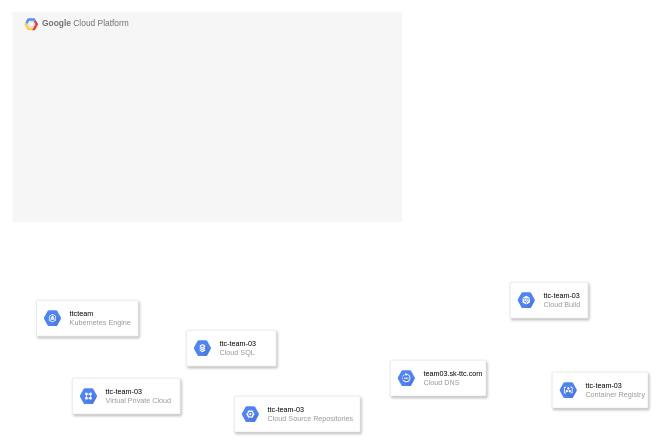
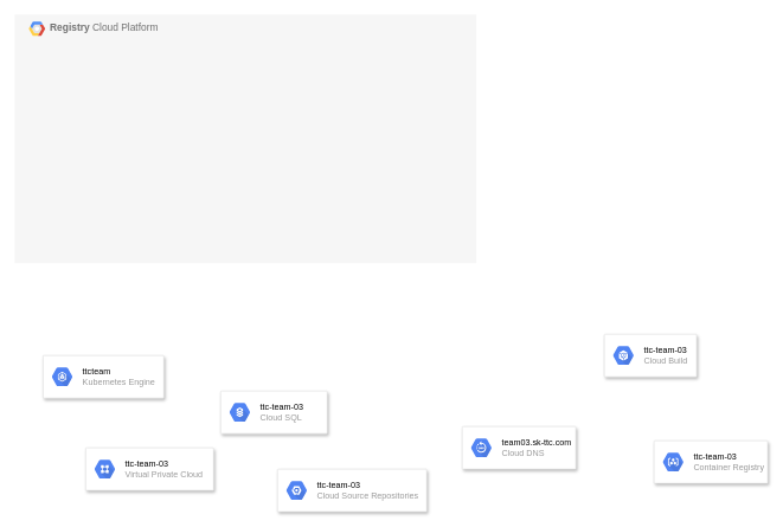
  <mxCell id="0" />
  <mxCell id="1" parent="0" />
- <mxCell id="2" value="&lt;b&gt;Google &lt;/b&gt;Cloud Platform" style="fillColor=#F6F6F6;strokeColor=none;shadow=0;gradientColor=none;fontSize=14;align=left;spacing=10;fontColor=#717171;9E9E9E;verticalAlign=top;spacingTop=-4;fontStyle=0;spacingLeft=40;html=1;" vertex="1" parent="1"><mxGeometry x="20" y="20" width="650" height="350" as="geometry" /></mxCell>
+ <mxCell id="2" value="&lt;b&gt;Registry &lt;/b&gt;Cloud Platform" style="fillColor=#F6F6F6;strokeColor=none;shadow=0;gradientColor=none;fontSize=14;align=left;spacing=10;fontColor=#717171;9E9E9E;verticalAlign=top;spacingTop=-4;fontStyle=0;spacingLeft=40;html=1;" vertex="1" parent="1"><mxGeometry x="20" y="20" width="650" height="350" as="geometry" /></mxCell>
  <mxCell id="3" value="" style="shape=mxgraph.gcp2.google_cloud_platform;fillColor=#F6F6F6;strokeColor=none;shadow=0;gradientColor=none;" vertex="1" parent="2"><mxGeometry width="23" height="20" relative="1" as="geometry"><mxPoint x="20" y="10" as="offset" /></mxGeometry></mxCell>
  <mxCell id="4" value="" style="strokeColor=#dddddd;shadow=1;strokeWidth=1;rounded=1;absoluteArcSize=1;arcSize=2;" vertex="1" parent="1"><mxGeometry x="60" y="500" width="170" height="60" as="geometry" /></mxCell>
  <mxCell id="5" value="&lt;font color=&quot;#000000&quot;&gt;ttcteam&lt;/font&gt;&lt;br&gt;Kubernetes Engine" style="dashed=0;connectable=0;html=1;fillColor=#5184F3;strokeColor=none;shape=mxgraph.gcp2.hexIcon;prIcon=container_engine;part=1;labelPosition=right;verticalLabelPosition=middle;align=left;verticalAlign=middle;spacingLeft=5;fontColor=#999999;fontSize=12;" vertex="1" parent="4"><mxGeometry y="0.5" width="44" height="39" relative="1" as="geometry"><mxPoint x="5" y="-19.5" as="offset" /></mxGeometry></mxCell>
  <mxCell id="6" value="" style="strokeColor=#dddddd;shadow=1;strokeWidth=1;rounded=1;absoluteArcSize=1;arcSize=2;" vertex="1" parent="1"><mxGeometry x="310" y="550" width="150" height="60" as="geometry" /></mxCell>
  <mxCell id="7" value="&lt;font color=&quot;#000000&quot;&gt;ttc-team-03&lt;/font&gt;&lt;br&gt;Cloud SQL" style="dashed=0;connectable=0;html=1;fillColor=#5184F3;strokeColor=none;shape=mxgraph.gcp2.hexIcon;prIcon=cloud_sql;part=1;labelPosition=right;verticalLabelPosition=middle;align=left;verticalAlign=middle;spacingLeft=5;fontColor=#999999;fontSize=12;" vertex="1" parent="6"><mxGeometry y="0.5" width="44" height="39" relative="1" as="geometry"><mxPoint x="5" y="-19.5" as="offset" /></mxGeometry></mxCell>
  <mxCell id="8" value="" style="strokeColor=#dddddd;shadow=1;strokeWidth=1;rounded=1;absoluteArcSize=1;arcSize=2;" vertex="1" parent="1"><mxGeometry x="120" y="630" width="180" height="60" as="geometry" /></mxCell>
  <mxCell id="9" value="&lt;font color=&quot;#000000&quot;&gt;ttc-team-03&lt;/font&gt;&lt;br&gt;Virtual Private Cloud" style="dashed=0;connectable=0;html=1;fillColor=#5184F3;strokeColor=none;shape=mxgraph.gcp2.hexIcon;prIcon=virtual_private_cloud;part=1;labelPosition=right;verticalLabelPosition=middle;align=left;verticalAlign=middle;spacingLeft=5;fontColor=#999999;fontSize=12;" vertex="1" parent="8"><mxGeometry y="0.5" width="44" height="39" relative="1" as="geometry"><mxPoint x="5" y="-19.5" as="offset" /></mxGeometry></mxCell>
  <mxCell id="10" value="" style="strokeColor=#dddddd;shadow=1;strokeWidth=1;rounded=1;absoluteArcSize=1;arcSize=2;" vertex="1" parent="1"><mxGeometry x="650" y="600" width="160" height="60" as="geometry" /></mxCell>
  <mxCell id="11" value="&lt;font color=&quot;#000000&quot;&gt;team03.sk-ttc.com&lt;/font&gt;&lt;br&gt;Cloud  DNS" style="dashed=0;connectable=0;html=1;fillColor=#5184F3;strokeColor=none;shape=mxgraph.gcp2.hexIcon;prIcon=cloud_dns;part=1;labelPosition=right;verticalLabelPosition=middle;align=left;verticalAlign=middle;spacingLeft=5;fontColor=#999999;fontSize=12;" vertex="1" parent="10"><mxGeometry y="0.5" width="44" height="39" relative="1" as="geometry"><mxPoint x="5" y="-19.5" as="offset" /></mxGeometry></mxCell>
  <mxCell id="12" value="" style="strokeColor=#dddddd;shadow=1;strokeWidth=1;rounded=1;absoluteArcSize=1;arcSize=2;" vertex="1" parent="1"><mxGeometry x="850" y="470" width="130" height="60" as="geometry" /></mxCell>
  <mxCell id="13" value="&lt;font color=&quot;#000000&quot;&gt;ttc-team-03&lt;/font&gt;&lt;br&gt;Cloud Build" style="dashed=0;connectable=0;html=1;fillColor=#5184F3;strokeColor=none;shape=mxgraph.gcp2.hexIcon;prIcon=container_builder;part=1;labelPosition=right;verticalLabelPosition=middle;align=left;verticalAlign=middle;spacingLeft=5;fontColor=#999999;fontSize=12;" vertex="1" parent="12"><mxGeometry y="0.5" width="44" height="39" relative="1" as="geometry"><mxPoint x="5" y="-19.5" as="offset" /></mxGeometry></mxCell>
  <mxCell id="14" value="" style="strokeColor=#dddddd;shadow=1;strokeWidth=1;rounded=1;absoluteArcSize=1;arcSize=2;" vertex="1" parent="1"><mxGeometry x="390" y="660" width="210" height="60" as="geometry" /></mxCell>
  <mxCell id="15" value="&lt;font color=&quot;#000000&quot;&gt;ttc-team-03&lt;/font&gt;&lt;br&gt;Cloud Source Repositories" style="dashed=0;connectable=0;html=1;fillColor=#5184F3;strokeColor=none;shape=mxgraph.gcp2.hexIcon;prIcon=placeholder;part=1;labelPosition=right;verticalLabelPosition=middle;align=left;verticalAlign=middle;spacingLeft=5;fontColor=#999999;fontSize=12;" vertex="1" parent="14"><mxGeometry y="0.5" width="44" height="39" relative="1" as="geometry"><mxPoint x="5" y="-19.5" as="offset" /></mxGeometry></mxCell>
  <mxCell id="16" value="" style="strokeColor=#dddddd;shadow=1;strokeWidth=1;rounded=1;absoluteArcSize=1;arcSize=2;" vertex="1" parent="1"><mxGeometry x="920" y="620" width="160" height="60" as="geometry" /></mxCell>
  <mxCell id="17" value="&lt;font color=&quot;#000000&quot;&gt;ttc-team-03&lt;/font&gt;&lt;br&gt;Container Registry" style="dashed=0;connectable=0;html=1;fillColor=#5184F3;strokeColor=none;shape=mxgraph.gcp2.hexIcon;prIcon=container_registry;part=1;labelPosition=right;verticalLabelPosition=middle;align=left;verticalAlign=middle;spacingLeft=5;fontColor=#999999;fontSize=12;" vertex="1" parent="16"><mxGeometry y="0.5" width="44" height="39" relative="1" as="geometry"><mxPoint x="5" y="-19.5" as="offset" /></mxGeometry></mxCell>
